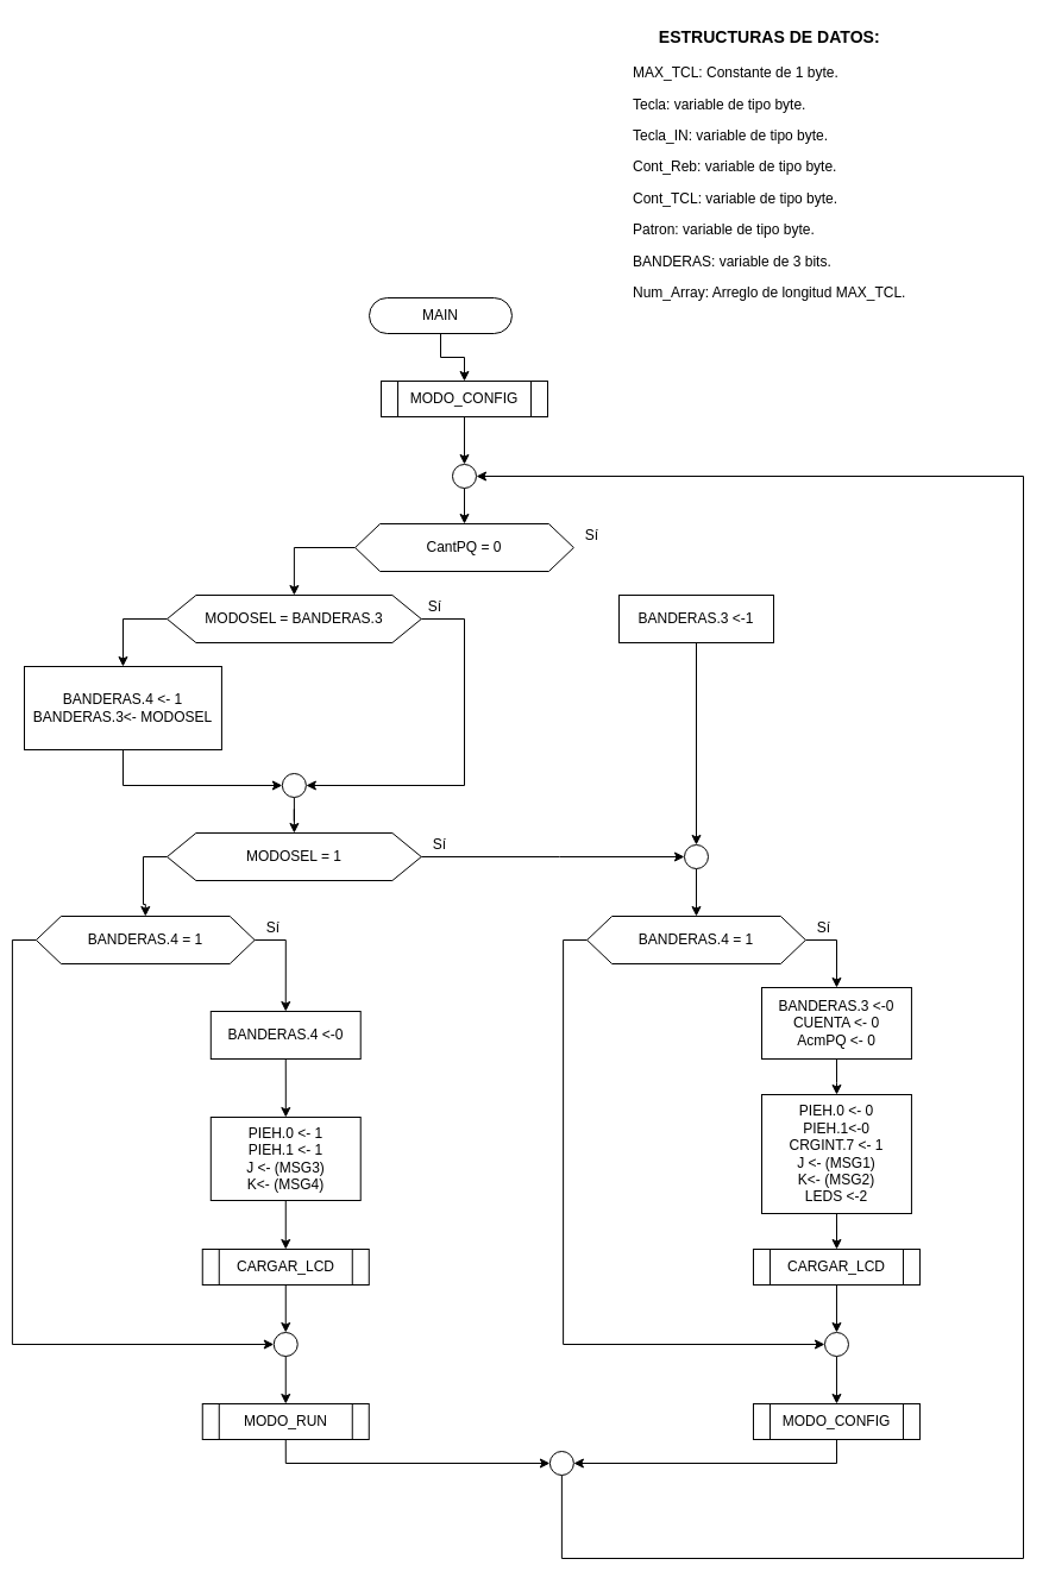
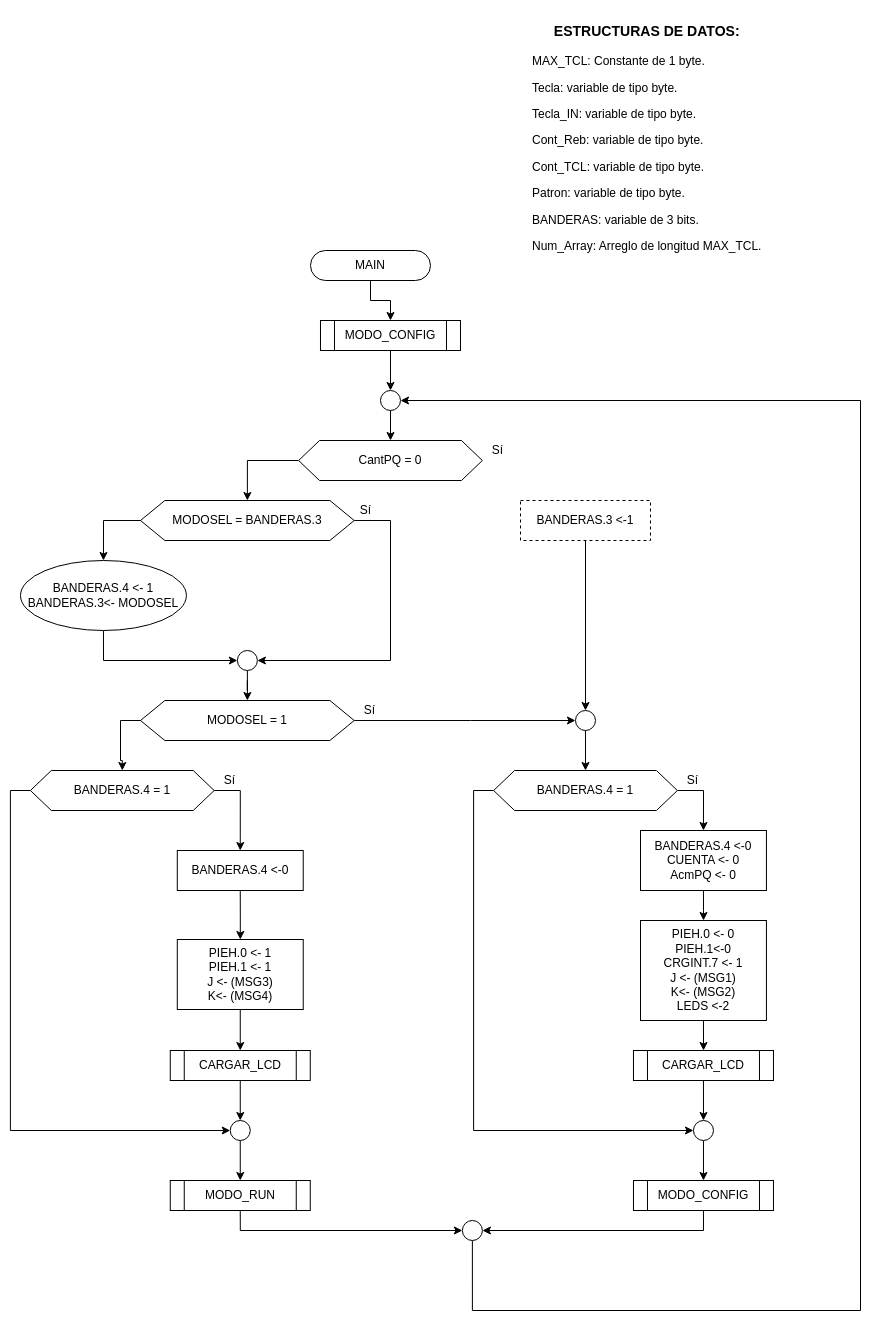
  <mxCell id="0" />
  <mxCell id="1" parent="0" />
  <mxCell id="2" style="edgeStyle=orthogonalEdgeStyle;rounded=0;orthogonalLoop=1;jettySize=auto;html=1;exitX=0.5;exitY=1;exitDx=0;exitDy=0;entryX=0.5;entryY=0;entryDx=0;entryDy=0;" edge="1" parent="1" source="3" target="57"><mxGeometry relative="1" as="geometry" /></mxCell>
  <mxCell id="3" value="MAIN" style="rounded=1;whiteSpace=wrap;html=1;fontSize=12;glass=0;strokeWidth=1;shadow=0;arcSize=50;" parent="1" vertex="1"><mxGeometry x="309.99" y="250" width="120" height="30" as="geometry" /></mxCell>
  <mxCell id="4" value="&lt;h3 style=&quot;text-align: center&quot;&gt;ESTRUCTURAS DE DATOS:&lt;/h3&gt;&lt;p&gt;MAX_TCL: Constante de 1 byte.&lt;/p&gt;&lt;p&gt;Tecla: variable de tipo byte.&lt;/p&gt;&lt;p&gt;Tecla_IN: variable de tipo byte.&lt;/p&gt;&lt;p&gt;Cont_Reb: variable de tipo byte.&lt;br&gt;&lt;/p&gt;&lt;p&gt;Cont_TCL: variable de tipo byte.&lt;/p&gt;&lt;p&gt;Patron: variable de tipo byte.&lt;br&gt;&lt;/p&gt;&lt;p&gt;BANDERAS: variable de 3 bits.&lt;/p&gt;&lt;p&gt;Num_Array: Arreglo de longitud MAX_TCL.&lt;/p&gt;&lt;p&gt;&lt;br&gt;&lt;/p&gt;&lt;p&gt;&lt;/p&gt;" style="text;html=1;strokeColor=none;fillColor=none;align=left;verticalAlign=middle;whiteSpace=wrap;rounded=0;" parent="1" vertex="1"><mxGeometry x="530" y="20" width="268.68" height="260" as="geometry" /></mxCell>
  <mxCell id="5" style="edgeStyle=orthogonalEdgeStyle;rounded=0;orthogonalLoop=1;jettySize=auto;html=1;exitX=0;exitY=0.5;exitDx=0;exitDy=0;entryX=0.5;entryY=0;entryDx=0;entryDy=0;" parent="1" source="6" target="33" edge="1"><mxGeometry relative="1" as="geometry" /></mxCell>
  <mxCell id="6" value="CantPQ = 0" style="shape=hexagon;perimeter=hexagonPerimeter2;whiteSpace=wrap;html=1;size=0.114;" parent="1" vertex="1"><mxGeometry x="298.12" y="440" width="183.76" height="40" as="geometry" /></mxCell>
  <mxCell id="7" style="edgeStyle=orthogonalEdgeStyle;rounded=0;orthogonalLoop=1;jettySize=auto;html=1;exitX=0.5;exitY=1;exitDx=0;exitDy=0;entryX=0.5;entryY=0;entryDx=0;entryDy=0;" parent="1" source="8" target="6" edge="1"><mxGeometry relative="1" as="geometry" /></mxCell>
  <mxCell id="8" value="" style="ellipse;whiteSpace=wrap;html=1;aspect=fixed;" parent="1" vertex="1"><mxGeometry x="379.99" y="390" width="20" height="20" as="geometry" /></mxCell>
  <mxCell id="9" value="Sí" style="text;html=1;align=center;verticalAlign=middle;resizable=0;points=[];autosize=1;" parent="1" vertex="1"><mxGeometry x="481.88" y="440" width="30" height="20" as="geometry" /></mxCell>
  <mxCell id="10" style="edgeStyle=orthogonalEdgeStyle;rounded=0;orthogonalLoop=1;jettySize=auto;html=1;exitX=0.5;exitY=1;exitDx=0;exitDy=0;entryX=0.5;entryY=0;entryDx=0;entryDy=0;" parent="1" source="11" target="13" edge="1"><mxGeometry relative="1" as="geometry" /></mxCell>
- <mxCell id="11" value="BANDERAS.3 &amp;lt;-1" style="rounded=0;whiteSpace=wrap;html=1;" parent="1" vertex="1"><mxGeometry x="520" y="500" width="129.99" height="40" as="geometry" /></mxCell>
+ <mxCell id="11" value="BANDERAS.3 &amp;lt;-1" style="rounded=0;whiteSpace=wrap;html=1;dashed=1;" parent="1" vertex="1"><mxGeometry x="520" y="500" width="129.99" height="40" as="geometry" /></mxCell>
  <mxCell id="12" style="edgeStyle=orthogonalEdgeStyle;rounded=0;orthogonalLoop=1;jettySize=auto;html=1;exitX=0.5;exitY=1;exitDx=0;exitDy=0;" parent="1" source="13" target="16" edge="1"><mxGeometry relative="1" as="geometry" /></mxCell>
  <mxCell id="13" value="" style="ellipse;whiteSpace=wrap;html=1;aspect=fixed;" parent="1" vertex="1"><mxGeometry x="574.99" y="710" width="20" height="20" as="geometry" /></mxCell>
  <mxCell id="14" style="edgeStyle=orthogonalEdgeStyle;rounded=0;orthogonalLoop=1;jettySize=auto;html=1;exitX=0;exitY=0.5;exitDx=0;exitDy=0;entryX=0;entryY=0.5;entryDx=0;entryDy=0;" parent="1" source="16" target="18" edge="1"><mxGeometry relative="1" as="geometry" /></mxCell>
  <mxCell id="15" style="edgeStyle=orthogonalEdgeStyle;rounded=0;orthogonalLoop=1;jettySize=auto;html=1;exitX=1;exitY=0.5;exitDx=0;exitDy=0;entryX=0.5;entryY=0;entryDx=0;entryDy=0;" parent="1" source="16" target="20" edge="1"><mxGeometry relative="1" as="geometry" /></mxCell>
  <mxCell id="16" value="BANDERAS.4 = 1" style="shape=hexagon;perimeter=hexagonPerimeter2;whiteSpace=wrap;html=1;size=0.114;" parent="1" vertex="1"><mxGeometry x="493.13" y="770" width="183.76" height="40" as="geometry" /></mxCell>
  <mxCell id="17" style="edgeStyle=orthogonalEdgeStyle;rounded=0;orthogonalLoop=1;jettySize=auto;html=1;exitX=0.5;exitY=1;exitDx=0;exitDy=0;entryX=0.5;entryY=0;entryDx=0;entryDy=0;" parent="1" source="18" target="26" edge="1"><mxGeometry relative="1" as="geometry" /></mxCell>
  <mxCell id="18" value="" style="ellipse;whiteSpace=wrap;html=1;aspect=fixed;" parent="1" vertex="1"><mxGeometry x="692.97" y="1120" width="20" height="20" as="geometry" /></mxCell>
  <mxCell id="19" style="edgeStyle=orthogonalEdgeStyle;rounded=0;orthogonalLoop=1;jettySize=auto;html=1;exitX=0.5;exitY=1;exitDx=0;exitDy=0;" parent="1" source="20" target="22" edge="1"><mxGeometry relative="1" as="geometry" /></mxCell>
- <mxCell id="20" value="&lt;span&gt;BANDERAS.3 &amp;lt;-0&lt;br&gt;&lt;/span&gt;CUENTA &amp;lt;- 0&lt;br&gt;&lt;span&gt;AcmPQ &amp;lt;- 0&lt;br&gt;&lt;/span&gt;" style="rounded=0;whiteSpace=wrap;html=1;" parent="1" vertex="1"><mxGeometry x="640.01" y="830" width="125.92" height="60" as="geometry" /></mxCell>
+ <mxCell id="20" value="&lt;span&gt;BANDERAS.4 &amp;lt;-0&lt;br&gt;&lt;/span&gt;CUENTA &amp;lt;- 0&lt;br&gt;&lt;span&gt;AcmPQ &amp;lt;- 0&lt;br&gt;&lt;/span&gt;" style="rounded=0;whiteSpace=wrap;html=1;" parent="1" vertex="1"><mxGeometry x="640.01" y="830" width="125.92" height="60" as="geometry" /></mxCell>
  <mxCell id="21" style="edgeStyle=orthogonalEdgeStyle;rounded=0;orthogonalLoop=1;jettySize=auto;html=1;exitX=0.5;exitY=1;exitDx=0;exitDy=0;" parent="1" source="22" target="24" edge="1"><mxGeometry relative="1" as="geometry" /></mxCell>
  <mxCell id="22" value="&lt;span&gt;PIEH.0 &amp;lt;- 0&lt;br&gt;PIEH.1&amp;lt;-0&lt;br&gt;CRGINT.7 &amp;lt;- 1&lt;br&gt;J &amp;lt;- (MSG1)&lt;br&gt;K&amp;lt;- (MSG2)&lt;br&gt;LEDS &amp;lt;-2&lt;br&gt;&lt;/span&gt;" style="rounded=0;whiteSpace=wrap;html=1;" parent="1" vertex="1"><mxGeometry x="640.01" y="920" width="125.92" height="100" as="geometry" /></mxCell>
  <mxCell id="23" style="edgeStyle=orthogonalEdgeStyle;rounded=0;orthogonalLoop=1;jettySize=auto;html=1;exitX=0.5;exitY=1;exitDx=0;exitDy=0;entryX=0.5;entryY=0;entryDx=0;entryDy=0;" parent="1" source="24" target="18" edge="1"><mxGeometry relative="1" as="geometry" /></mxCell>
  <mxCell id="24" value="CARGAR_LCD" style="shape=process;whiteSpace=wrap;html=1;backgroundOutline=1;" parent="1" vertex="1"><mxGeometry x="632.97" y="1050" width="140" height="30" as="geometry" /></mxCell>
  <mxCell id="25" style="edgeStyle=orthogonalEdgeStyle;rounded=0;orthogonalLoop=1;jettySize=auto;html=1;exitX=0.5;exitY=1;exitDx=0;exitDy=0;entryX=1;entryY=0.5;entryDx=0;entryDy=0;" parent="1" source="26" target="28" edge="1"><mxGeometry relative="1" as="geometry" /></mxCell>
  <mxCell id="26" value="MODO_CONFIG" style="shape=process;whiteSpace=wrap;html=1;backgroundOutline=1;" parent="1" vertex="1"><mxGeometry x="632.97" y="1180" width="140" height="30" as="geometry" /></mxCell>
  <mxCell id="27" style="edgeStyle=orthogonalEdgeStyle;rounded=0;orthogonalLoop=1;jettySize=auto;html=1;exitX=0.5;exitY=1;exitDx=0;exitDy=0;entryX=1;entryY=0.5;entryDx=0;entryDy=0;" parent="1" source="28" target="8" edge="1"><mxGeometry relative="1" as="geometry"><Array as="points"><mxPoint x="472" y="1310" /><mxPoint x="860" y="1310" /><mxPoint x="860" y="400" /></Array></mxGeometry></mxCell>
  <mxCell id="28" value="" style="ellipse;whiteSpace=wrap;html=1;aspect=fixed;" parent="1" vertex="1"><mxGeometry x="461.88" y="1220" width="20" height="20" as="geometry" /></mxCell>
  <mxCell id="29" style="edgeStyle=orthogonalEdgeStyle;rounded=0;orthogonalLoop=1;jettySize=auto;html=1;exitX=0.5;exitY=1;exitDx=0;exitDy=0;entryX=0;entryY=0.5;entryDx=0;entryDy=0;" parent="1" source="30" target="28" edge="1"><mxGeometry relative="1" as="geometry" /></mxCell>
  <mxCell id="30" value="MODO_RUN" style="shape=process;whiteSpace=wrap;html=1;backgroundOutline=1;" parent="1" vertex="1"><mxGeometry x="169.76" y="1180" width="140" height="30" as="geometry" /></mxCell>
  <mxCell id="31" style="edgeStyle=orthogonalEdgeStyle;rounded=0;orthogonalLoop=1;jettySize=auto;html=1;exitX=1;exitY=0.5;exitDx=0;exitDy=0;entryX=1;entryY=0.5;entryDx=0;entryDy=0;" parent="1" source="33" target="35" edge="1"><mxGeometry relative="1" as="geometry"><Array as="points"><mxPoint x="390" y="520" /><mxPoint x="390" y="660" /></Array></mxGeometry></mxCell>
  <mxCell id="32" style="edgeStyle=orthogonalEdgeStyle;rounded=0;orthogonalLoop=1;jettySize=auto;html=1;exitX=0;exitY=0.5;exitDx=0;exitDy=0;entryX=0.5;entryY=0;entryDx=0;entryDy=0;" parent="1" source="33" target="38" edge="1"><mxGeometry relative="1" as="geometry" /></mxCell>
  <mxCell id="33" value="MODOSEL = BANDERAS.3" style="shape=hexagon;perimeter=hexagonPerimeter2;whiteSpace=wrap;html=1;size=0.114;" parent="1" vertex="1"><mxGeometry x="140" y="500" width="213.76" height="40" as="geometry" /></mxCell>
  <mxCell id="34" style="edgeStyle=orthogonalEdgeStyle;rounded=0;orthogonalLoop=1;jettySize=auto;html=1;exitX=0.5;exitY=1;exitDx=0;exitDy=0;" parent="1" source="35" target="42" edge="1"><mxGeometry relative="1" as="geometry" /></mxCell>
  <mxCell id="35" value="" style="ellipse;whiteSpace=wrap;html=1;aspect=fixed;" parent="1" vertex="1"><mxGeometry x="236.88" y="650" width="20" height="20" as="geometry" /></mxCell>
  <mxCell id="36" value="Sí" style="text;html=1;align=center;verticalAlign=middle;resizable=0;points=[];autosize=1;" parent="1" vertex="1"><mxGeometry x="676.89" y="770" width="30" height="20" as="geometry" /></mxCell>
  <mxCell id="37" style="edgeStyle=orthogonalEdgeStyle;rounded=0;orthogonalLoop=1;jettySize=auto;html=1;exitX=0.5;exitY=1;exitDx=0;exitDy=0;entryX=0;entryY=0.5;entryDx=0;entryDy=0;" parent="1" source="38" target="35" edge="1"><mxGeometry relative="1" as="geometry" /></mxCell>
- <mxCell id="38" value="&lt;span&gt;BANDERAS.4 &amp;lt;- 1&lt;br&gt;&lt;/span&gt;BANDERAS.3&amp;lt;- MODOSEL" style="rounded=0;whiteSpace=wrap;html=1;" parent="1" vertex="1"><mxGeometry x="20" y="560" width="165.92" height="70" as="geometry" /></mxCell>
+ <mxCell id="38" value="&lt;span&gt;BANDERAS.4 &amp;lt;- 1&lt;br&gt;&lt;/span&gt;BANDERAS.3&amp;lt;- MODOSEL" style="ellipse;whiteSpace=wrap;html=1;" parent="1" vertex="1"><mxGeometry x="20" y="560" width="165.92" height="70" as="geometry" /></mxCell>
  <mxCell id="39" value="Sí" style="text;html=1;align=center;verticalAlign=middle;resizable=0;points=[];autosize=1;" parent="1" vertex="1"><mxGeometry x="349.99" y="500" width="30" height="20" as="geometry" /></mxCell>
  <mxCell id="40" style="edgeStyle=orthogonalEdgeStyle;rounded=0;orthogonalLoop=1;jettySize=auto;html=1;exitX=1;exitY=0.5;exitDx=0;exitDy=0;entryX=0;entryY=0.5;entryDx=0;entryDy=0;" parent="1" source="42" target="13" edge="1"><mxGeometry relative="1" as="geometry"><Array as="points"><mxPoint x="470" y="720" /><mxPoint x="470" y="720" /></Array></mxGeometry></mxCell>
  <mxCell id="41" style="edgeStyle=orthogonalEdgeStyle;rounded=0;orthogonalLoop=1;jettySize=auto;html=1;exitX=0;exitY=0.5;exitDx=0;exitDy=0;entryX=0.5;entryY=0;entryDx=0;entryDy=0;" parent="1" source="42" target="46" edge="1"><mxGeometry relative="1" as="geometry" /></mxCell>
  <mxCell id="42" value="MODOSEL = 1" style="shape=hexagon;perimeter=hexagonPerimeter2;whiteSpace=wrap;html=1;size=0.114;" parent="1" vertex="1"><mxGeometry x="140" y="700" width="213.76" height="40" as="geometry" /></mxCell>
  <mxCell id="43" value="Sí" style="text;html=1;align=center;verticalAlign=middle;resizable=0;points=[];autosize=1;" parent="1" vertex="1"><mxGeometry x="353.76" y="700" width="30" height="20" as="geometry" /></mxCell>
  <mxCell id="44" style="edgeStyle=orthogonalEdgeStyle;rounded=0;orthogonalLoop=1;jettySize=auto;html=1;exitX=1;exitY=0.5;exitDx=0;exitDy=0;entryX=0.5;entryY=0;entryDx=0;entryDy=0;" parent="1" source="46" target="50" edge="1"><mxGeometry relative="1" as="geometry" /></mxCell>
  <mxCell id="45" style="edgeStyle=orthogonalEdgeStyle;rounded=0;orthogonalLoop=1;jettySize=auto;html=1;exitX=0;exitY=0.5;exitDx=0;exitDy=0;entryX=0;entryY=0.5;entryDx=0;entryDy=0;" parent="1" source="46" target="48" edge="1"><mxGeometry relative="1" as="geometry" /></mxCell>
  <mxCell id="46" value="BANDERAS.4 = 1" style="shape=hexagon;perimeter=hexagonPerimeter2;whiteSpace=wrap;html=1;size=0.114;" parent="1" vertex="1"><mxGeometry x="29.92" y="770" width="183.76" height="40" as="geometry" /></mxCell>
  <mxCell id="47" style="edgeStyle=orthogonalEdgeStyle;rounded=0;orthogonalLoop=1;jettySize=auto;html=1;exitX=0.5;exitY=1;exitDx=0;exitDy=0;entryX=0.5;entryY=0;entryDx=0;entryDy=0;" parent="1" source="48" target="30" edge="1"><mxGeometry relative="1" as="geometry" /></mxCell>
  <mxCell id="48" value="" style="ellipse;whiteSpace=wrap;html=1;aspect=fixed;" parent="1" vertex="1"><mxGeometry x="229.76" y="1120" width="20" height="20" as="geometry" /></mxCell>
  <mxCell id="49" style="edgeStyle=orthogonalEdgeStyle;rounded=0;orthogonalLoop=1;jettySize=auto;html=1;exitX=0.5;exitY=1;exitDx=0;exitDy=0;" parent="1" source="50" target="52" edge="1"><mxGeometry relative="1" as="geometry" /></mxCell>
  <mxCell id="50" value="&lt;span&gt;BANDERAS.4 &amp;lt;-0&lt;br&gt;&lt;/span&gt;" style="rounded=0;whiteSpace=wrap;html=1;" parent="1" vertex="1"><mxGeometry x="176.8" y="850" width="125.92" height="40" as="geometry" /></mxCell>
  <mxCell id="51" style="edgeStyle=orthogonalEdgeStyle;rounded=0;orthogonalLoop=1;jettySize=auto;html=1;exitX=0.5;exitY=1;exitDx=0;exitDy=0;" parent="1" source="52" target="54" edge="1"><mxGeometry relative="1" as="geometry" /></mxCell>
  <mxCell id="52" value="PIEH.0 &amp;lt;- 1&lt;br&gt;PIEH.1 &amp;lt;- 1&lt;br&gt;J &amp;lt;- (MSG3)&lt;br&gt;K&amp;lt;- (MSG4)&lt;span&gt;&lt;br&gt;&lt;/span&gt;" style="rounded=0;whiteSpace=wrap;html=1;" parent="1" vertex="1"><mxGeometry x="176.8" y="939" width="125.92" height="70" as="geometry" /></mxCell>
  <mxCell id="53" style="edgeStyle=orthogonalEdgeStyle;rounded=0;orthogonalLoop=1;jettySize=auto;html=1;exitX=0.5;exitY=1;exitDx=0;exitDy=0;entryX=0.5;entryY=0;entryDx=0;entryDy=0;" parent="1" source="54" target="48" edge="1"><mxGeometry relative="1" as="geometry" /></mxCell>
  <mxCell id="54" value="CARGAR_LCD" style="shape=process;whiteSpace=wrap;html=1;backgroundOutline=1;" parent="1" vertex="1"><mxGeometry x="169.76" y="1050" width="140" height="30" as="geometry" /></mxCell>
  <mxCell id="55" value="Sí" style="text;html=1;align=center;verticalAlign=middle;resizable=0;points=[];autosize=1;" parent="1" vertex="1"><mxGeometry x="213.68" y="770" width="30" height="20" as="geometry" /></mxCell>
  <mxCell id="56" style="edgeStyle=orthogonalEdgeStyle;rounded=0;orthogonalLoop=1;jettySize=auto;html=1;exitX=0.5;exitY=1;exitDx=0;exitDy=0;entryX=0.5;entryY=0;entryDx=0;entryDy=0;" edge="1" parent="1" source="57" target="8"><mxGeometry relative="1" as="geometry" /></mxCell>
  <mxCell id="57" value="MODO_CONFIG" style="shape=process;whiteSpace=wrap;html=1;backgroundOutline=1;" vertex="1" parent="1"><mxGeometry x="319.99" y="320" width="140" height="30" as="geometry" /></mxCell>
